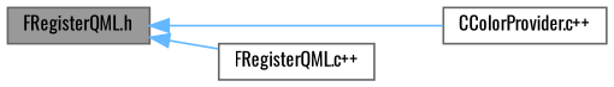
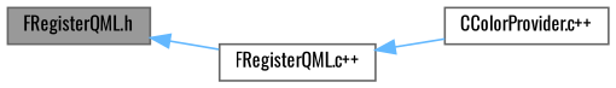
  digraph {
    fontname=Oswald
    rankdir=LR
    node [color=grey40 fillcolor=white fontname=Oswald fontsize=10 shape=box style=filled]
    edge [color=steelblue1 dir=back fontname=Oswald fontsize=10 labelfontname=Helvetica labelfontsize=10 style=solid]
    n1 [color=gray40 fillcolor=grey60 fontcolor=black height=0.2 label="FRegisterQML.h" width=0.4]
    n2 [height=0.2 label="CColorProvider.c++" width=0.4]
    n3 [height=0.2 label="FRegisterQML.c++" width=0.4]
-   n1 -> n2
+   n3 -> n2
    n1 -> n3
  }
